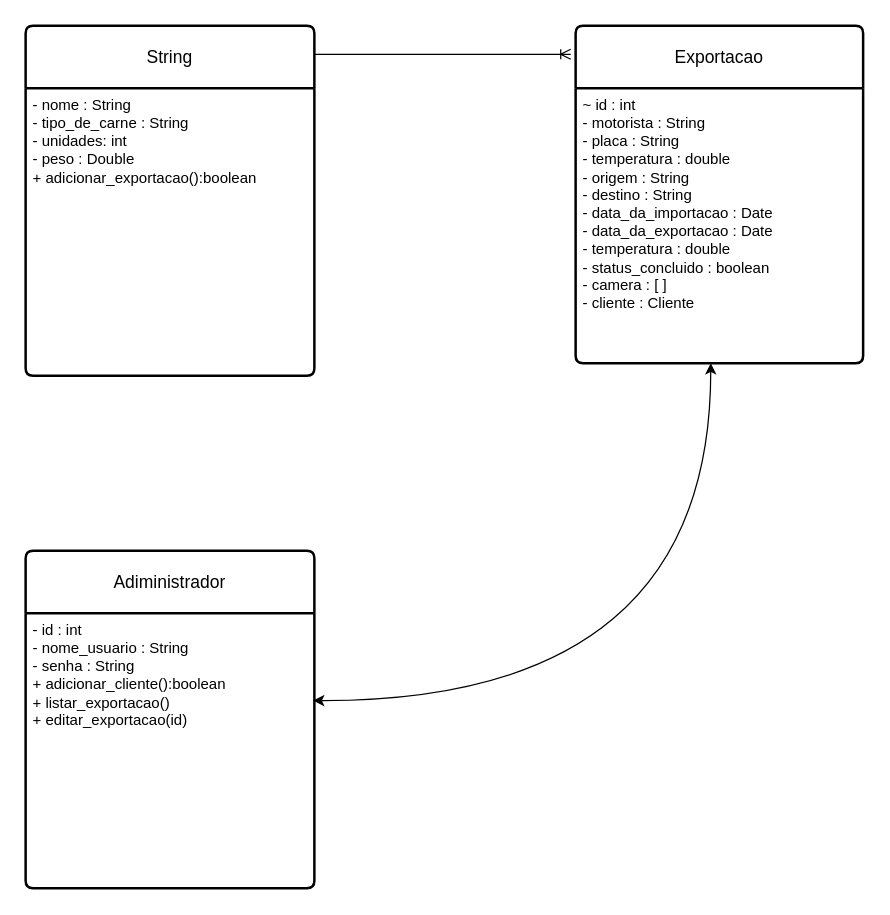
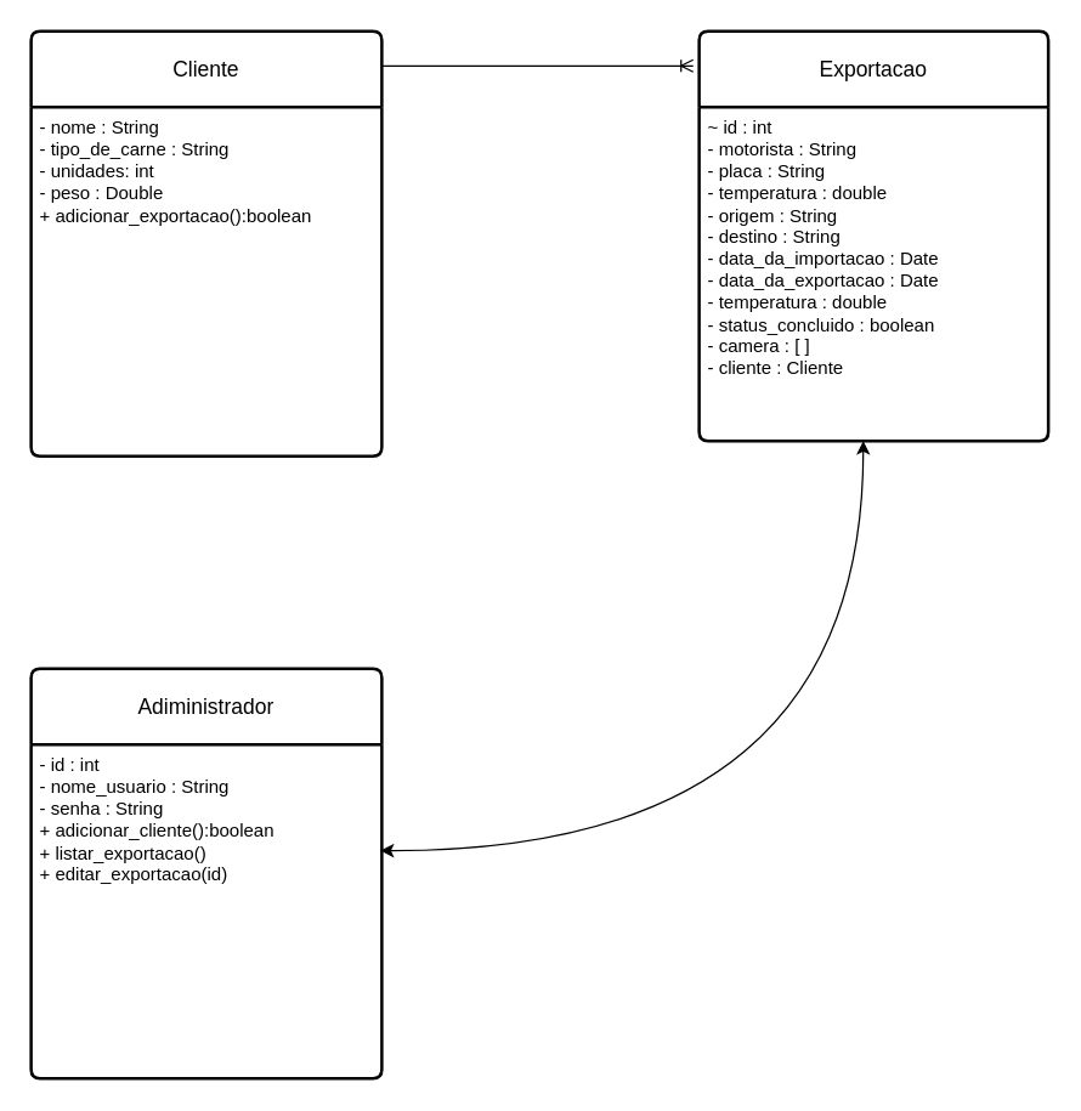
  <mxCell id="0" />
  <mxCell id="1" parent="0" />
- <mxCell id="2" value="String" style="swimlane;childLayout=stackLayout;horizontal=1;startSize=50;horizontalStack=0;rounded=1;fontSize=14;fontStyle=0;strokeWidth=2;resizeParent=0;resizeLast=1;shadow=0;dashed=0;align=center;arcSize=4;whiteSpace=wrap;html=1;" vertex="1" parent="1"><mxGeometry x="20" y="20" width="231" height="280" as="geometry" /></mxCell>
+ <mxCell id="2" value="Cliente" style="swimlane;childLayout=stackLayout;horizontal=1;startSize=50;horizontalStack=0;rounded=1;fontSize=14;fontStyle=0;strokeWidth=2;resizeParent=0;resizeLast=1;shadow=0;dashed=0;align=center;arcSize=4;whiteSpace=wrap;html=1;" vertex="1" parent="1"><mxGeometry x="20" y="20" width="231" height="280" as="geometry" /></mxCell>
  <mxCell id="3" value="&lt;div&gt;- nome : String&lt;/div&gt;&lt;div&gt;- tipo_de_carne : String&lt;/div&gt;&lt;div&gt;- unidades: int&lt;/div&gt;&lt;div&gt;- peso : Double&lt;/div&gt;&lt;div&gt;+ adicionar_exportacao():boolean&lt;/div&gt;&lt;div&gt;&lt;br&gt;&lt;/div&gt;" style="align=left;strokeColor=none;fillColor=none;spacingLeft=4;spacingRight=4;fontSize=12;verticalAlign=top;resizable=0;rotatable=0;part=1;html=1;whiteSpace=wrap;" vertex="1" parent="2"><mxGeometry y="50" width="231" height="230" as="geometry" /></mxCell>
  <mxCell id="4" value="Adiministrador" style="swimlane;childLayout=stackLayout;horizontal=1;startSize=50;horizontalStack=0;rounded=1;fontSize=14;fontStyle=0;strokeWidth=2;resizeParent=0;resizeLast=1;shadow=0;dashed=0;align=center;arcSize=4;whiteSpace=wrap;html=1;" vertex="1" parent="1"><mxGeometry x="20" y="440" width="231" height="270" as="geometry" /></mxCell>
  <mxCell id="5" value="&lt;div&gt;- id : int&lt;/div&gt;&lt;div&gt;- nome_usuario : String&lt;/div&gt;&lt;div&gt;- senha : String&lt;/div&gt;&lt;div&gt;+ adicionar_cliente():boolean&lt;/div&gt;&lt;div&gt;+ listar_exportacao()&lt;/div&gt;&lt;div&gt;+ editar_exportacao(id)&lt;/div&gt;" style="align=left;strokeColor=none;fillColor=none;spacingLeft=4;spacingRight=4;fontSize=12;verticalAlign=top;resizable=0;rotatable=0;part=1;html=1;whiteSpace=wrap;" vertex="1" parent="4"><mxGeometry y="50" width="231" height="220" as="geometry" /></mxCell>
  <mxCell id="6" value="Exportacao" style="swimlane;childLayout=stackLayout;horizontal=1;startSize=50;horizontalStack=0;rounded=1;fontSize=14;fontStyle=0;strokeWidth=2;resizeParent=0;resizeLast=1;shadow=0;dashed=0;align=center;arcSize=4;whiteSpace=wrap;html=1;" vertex="1" parent="1"><mxGeometry x="460" y="20" width="230" height="270" as="geometry" /></mxCell>
  <mxCell id="7" value="&lt;div&gt;~ id : int&lt;/div&gt;&lt;div&gt;- motorista : String&lt;/div&gt;&lt;div&gt;- placa : String&lt;/div&gt;&lt;div&gt;- temperatura : double&lt;/div&gt;&lt;div&gt;- origem : String&lt;/div&gt;&lt;div&gt;- destino : String&lt;/div&gt;&lt;div&gt;- data_da_importacao : Date&lt;/div&gt;&lt;div&gt;- data_da_exportacao : Date&lt;/div&gt;&lt;div&gt;- temperatura : double&lt;/div&gt;&lt;div&gt;- status_concluido : boolean&lt;/div&gt;&lt;div&gt;- camera : [ ]&lt;/div&gt;&lt;div&gt;- cliente : Cliente&lt;/div&gt;&lt;div&gt;&lt;br&gt;&lt;/div&gt;&lt;div&gt;&lt;br&gt;&lt;/div&gt;&lt;div&gt;&lt;br&gt;&lt;/div&gt;&lt;div&gt;&lt;br&gt;&lt;/div&gt;" style="align=left;strokeColor=none;fillColor=none;spacingLeft=4;spacingRight=4;fontSize=12;verticalAlign=top;resizable=0;rotatable=0;part=1;html=1;whiteSpace=wrap;" vertex="1" parent="6"><mxGeometry y="50" width="230" height="220" as="geometry" /></mxCell>
  <mxCell id="8" value="" style="edgeStyle=entityRelationEdgeStyle;fontSize=12;html=1;endArrow=ERoneToMany;rounded=0;exitX=1;exitY=0.082;exitDx=0;exitDy=0;exitPerimeter=0;entryX=-0.017;entryY=0.085;entryDx=0;entryDy=0;entryPerimeter=0;" edge="1" parent="1" source="2" target="6"><mxGeometry width="100" height="100" relative="1" as="geometry"><mxPoint x="340" y="270" as="sourcePoint" /><mxPoint x="440" y="170" as="targetPoint" /></mxGeometry></mxCell>
  <mxCell id="9" value="" style="endArrow=classic;startArrow=classic;html=1;rounded=0;entryX=0.47;entryY=1;entryDx=0;entryDy=0;entryPerimeter=0;edgeStyle=orthogonalEdgeStyle;curved=1;" edge="1" parent="1" target="7"><mxGeometry width="50" height="50" relative="1" as="geometry"><mxPoint x="250" y="560" as="sourcePoint" /><mxPoint x="420" y="350" as="targetPoint" /></mxGeometry></mxCell>
